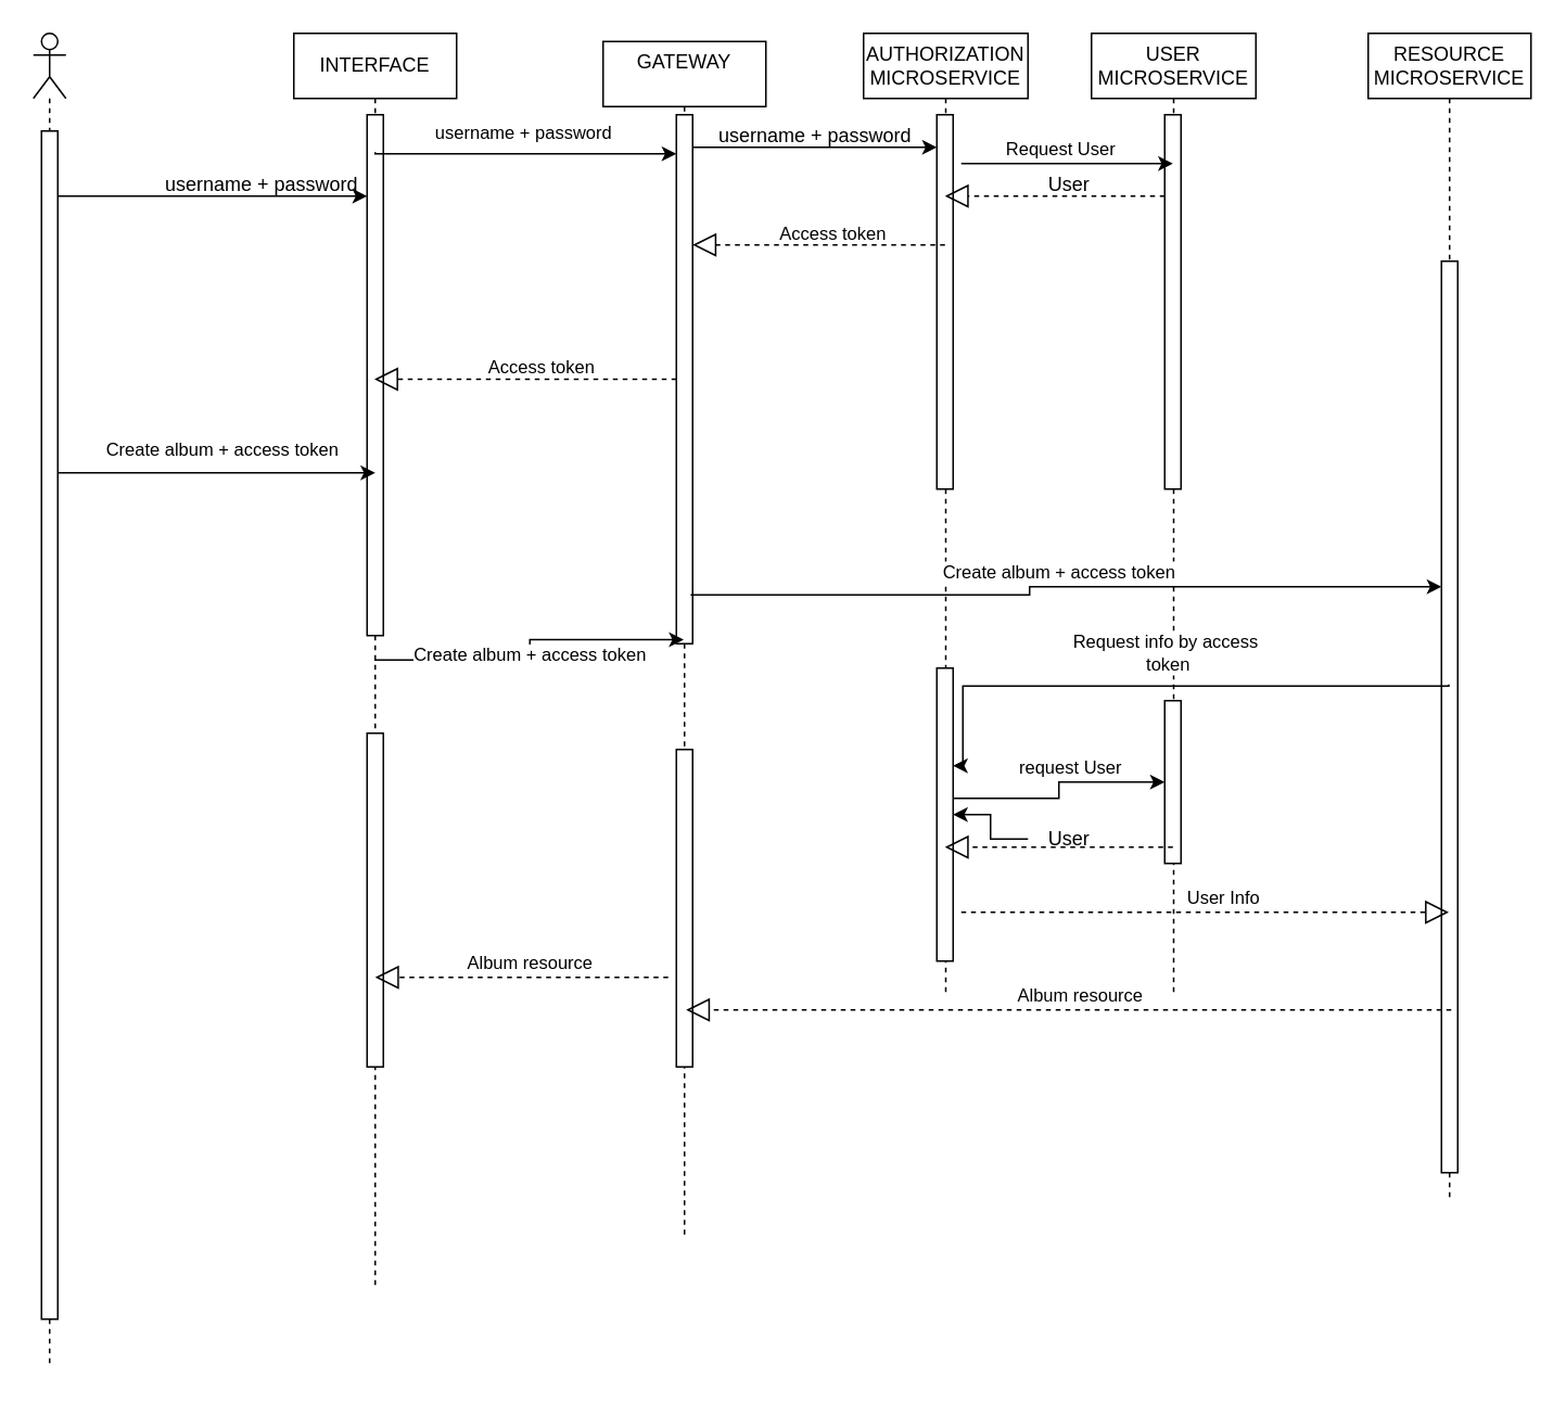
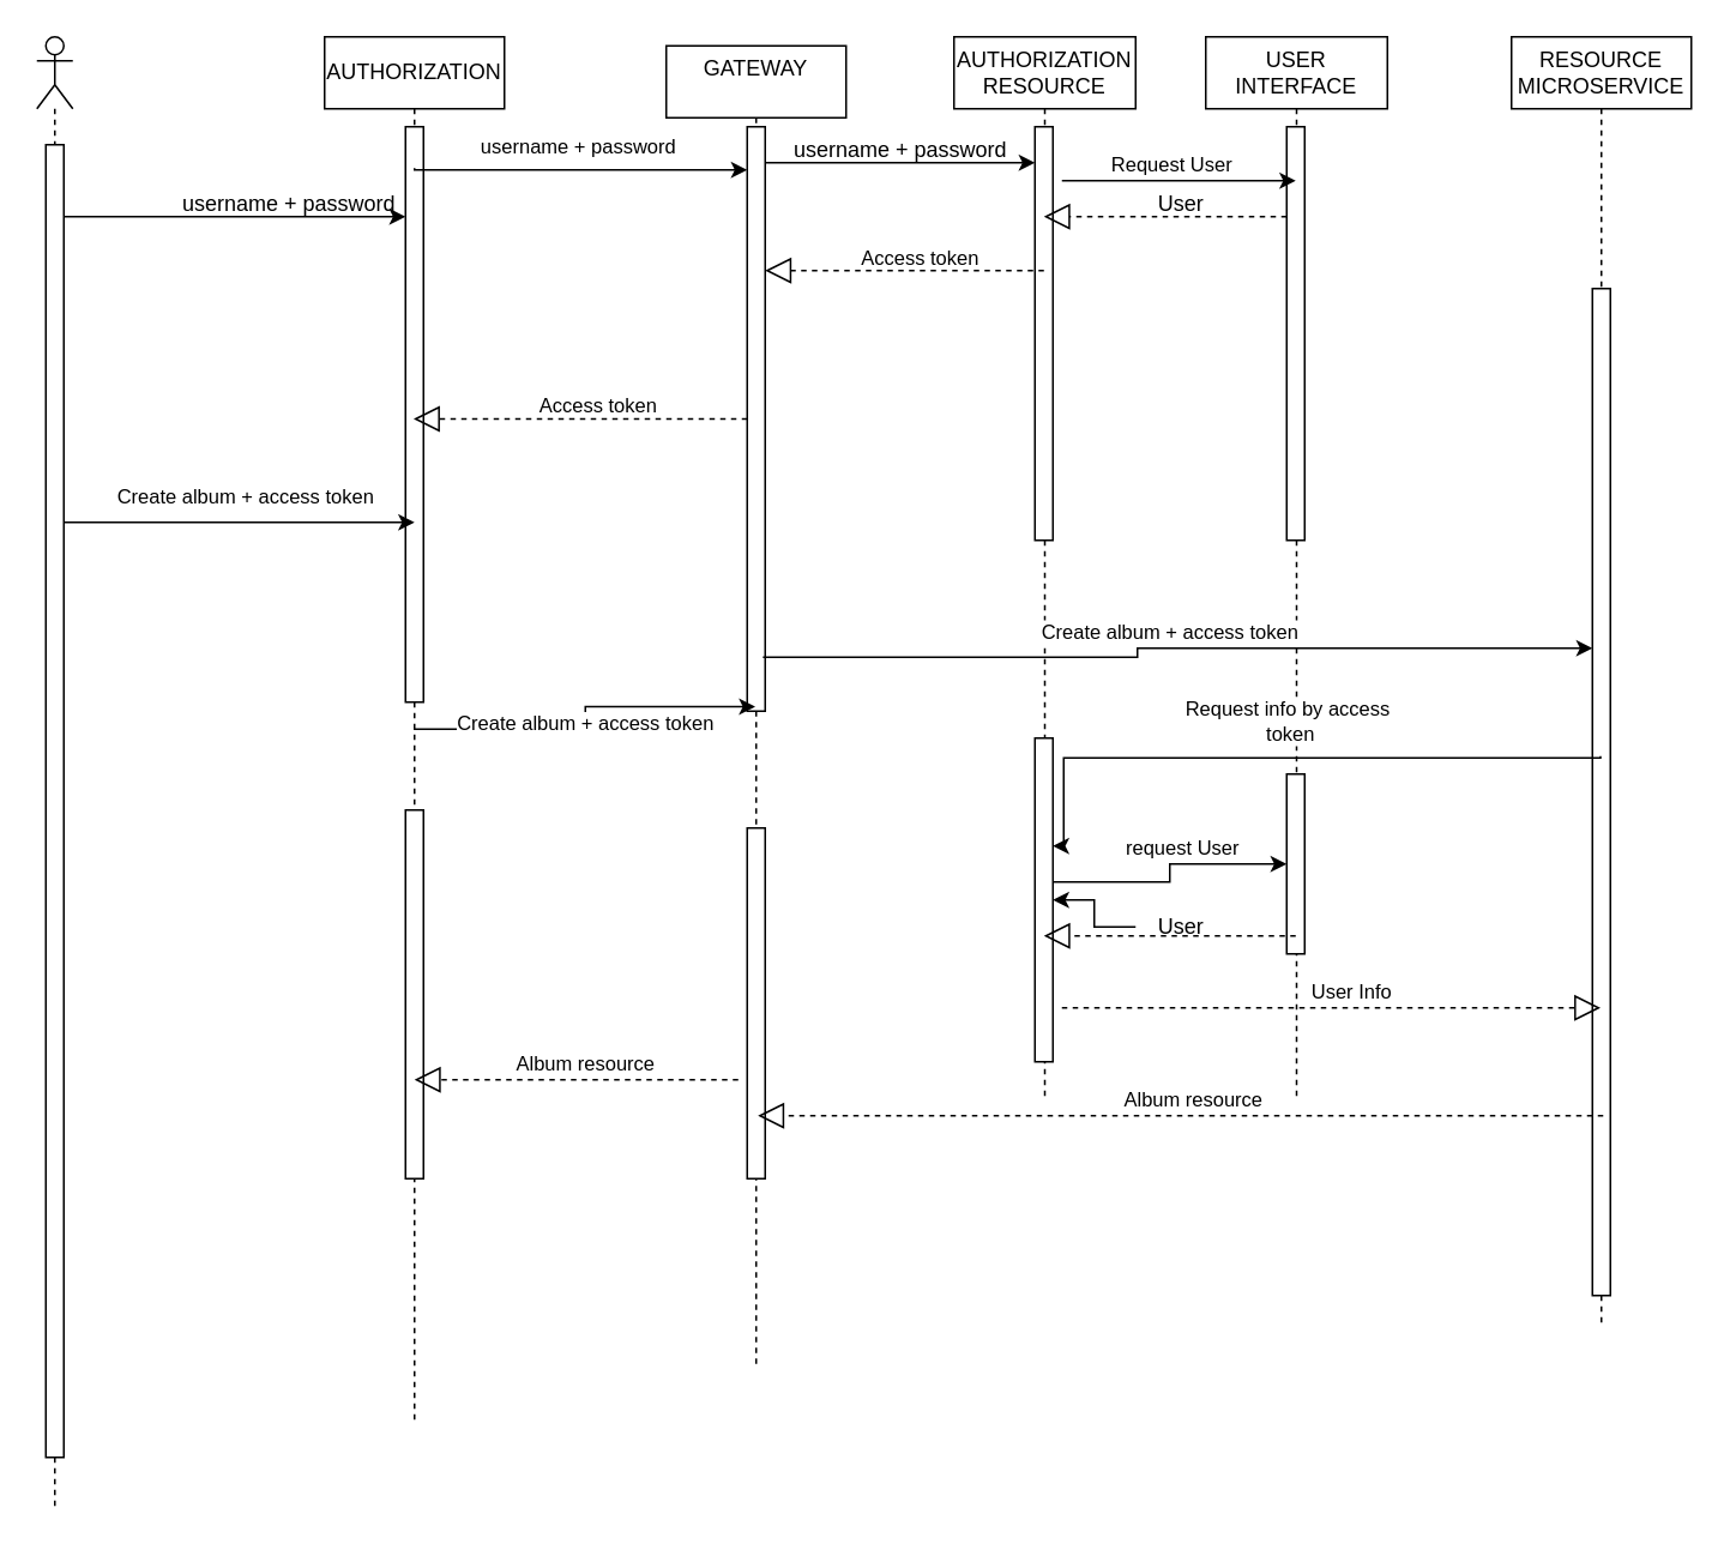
  <mxCell id="0" />
  <mxCell id="1" parent="0" />
- <mxCell id="2" value="INTERFACE" style="shape=umlLifeline;perimeter=lifelinePerimeter;whiteSpace=wrap;html=1;container=1;dropTarget=0;collapsible=0;recursiveResize=0;outlineConnect=0;portConstraint=eastwest;newEdgeStyle={&quot;curved&quot;:0,&quot;rounded&quot;:0};size=40;" vertex="1" parent="1"><mxGeometry x="180" y="20" width="100" height="770" as="geometry" /></mxCell>
+ <mxCell id="2" value="AUTHORIZATION" style="shape=umlLifeline;perimeter=lifelinePerimeter;whiteSpace=wrap;html=1;container=1;dropTarget=0;collapsible=0;recursiveResize=0;outlineConnect=0;portConstraint=eastwest;newEdgeStyle={&quot;curved&quot;:0,&quot;rounded&quot;:0};size=40;" vertex="1" parent="1"><mxGeometry x="180" y="20" width="100" height="770" as="geometry" /></mxCell>
  <mxCell id="3" value="" style="html=1;points=[[0,0,0,0,5],[0,1,0,0,-5],[1,0,0,0,5],[1,1,0,0,-5]];perimeter=orthogonalPerimeter;outlineConnect=0;targetShapes=umlLifeline;portConstraint=eastwest;newEdgeStyle={&quot;curved&quot;:0,&quot;rounded&quot;:0};" vertex="1" parent="2"><mxGeometry x="45" y="50" width="10" height="320" as="geometry" /></mxCell>
  <mxCell id="4" value="" style="html=1;points=[[0,0,0,0,5],[0,1,0,0,-5],[1,0,0,0,5],[1,1,0,0,-5]];perimeter=orthogonalPerimeter;outlineConnect=0;targetShapes=umlLifeline;portConstraint=eastwest;newEdgeStyle={&quot;curved&quot;:0,&quot;rounded&quot;:0};" vertex="1" parent="2"><mxGeometry x="45" y="430" width="10" height="205" as="geometry" /></mxCell>
  <mxCell id="5" value="" style="shape=umlLifeline;perimeter=lifelinePerimeter;whiteSpace=wrap;html=1;container=1;dropTarget=0;collapsible=0;recursiveResize=0;outlineConnect=0;portConstraint=eastwest;newEdgeStyle={&quot;curved&quot;:0,&quot;rounded&quot;:0};participant=umlActor;" vertex="1" parent="1"><mxGeometry x="20" y="20" width="20" height="820" as="geometry" /></mxCell>
  <mxCell id="6" value="" style="html=1;points=[[0,0,0,0,5],[0,1,0,0,-5],[1,0,0,0,5],[1,1,0,0,-5]];perimeter=orthogonalPerimeter;outlineConnect=0;targetShapes=umlLifeline;portConstraint=eastwest;newEdgeStyle={&quot;curved&quot;:0,&quot;rounded&quot;:0};" vertex="1" parent="5"><mxGeometry x="5" y="60" width="10" height="730" as="geometry" /></mxCell>
  <mxCell id="7" value="&lt;div&gt;GATEWAY&lt;/div&gt;&lt;div&gt;&lt;br&gt;&lt;/div&gt;" style="shape=umlLifeline;perimeter=lifelinePerimeter;whiteSpace=wrap;html=1;container=1;dropTarget=0;collapsible=0;recursiveResize=0;outlineConnect=0;portConstraint=eastwest;newEdgeStyle={&quot;curved&quot;:0,&quot;rounded&quot;:0};size=40;" vertex="1" parent="1"><mxGeometry x="370" y="25" width="100" height="735" as="geometry" /></mxCell>
  <mxCell id="8" value="" style="html=1;points=[[0,0,0,0,5],[0,1,0,0,-5],[1,0,0,0,5],[1,1,0,0,-5]];perimeter=orthogonalPerimeter;outlineConnect=0;targetShapes=umlLifeline;portConstraint=eastwest;newEdgeStyle={&quot;curved&quot;:0,&quot;rounded&quot;:0};" vertex="1" parent="7"><mxGeometry x="45" y="45" width="10" height="325" as="geometry" /></mxCell>
  <mxCell id="9" value="" style="html=1;points=[[0,0,0,0,5],[0,1,0,0,-5],[1,0,0,0,5],[1,1,0,0,-5]];perimeter=orthogonalPerimeter;outlineConnect=0;targetShapes=umlLifeline;portConstraint=eastwest;newEdgeStyle={&quot;curved&quot;:0,&quot;rounded&quot;:0};" vertex="1" parent="7"><mxGeometry x="45" y="435" width="10" height="195" as="geometry" /></mxCell>
- <mxCell id="10" value="&lt;div&gt;AUTHORIZATION&lt;/div&gt;&lt;div&gt;MICROSERVICE&lt;/div&gt;" style="shape=umlLifeline;perimeter=lifelinePerimeter;whiteSpace=wrap;html=1;container=1;dropTarget=0;collapsible=0;recursiveResize=0;outlineConnect=0;portConstraint=eastwest;newEdgeStyle={&quot;curved&quot;:0,&quot;rounded&quot;:0};size=40;" vertex="1" parent="1"><mxGeometry x="530" y="20" width="101" height="590" as="geometry" /></mxCell>
+ <mxCell id="10" value="&lt;div&gt;AUTHORIZATION&lt;/div&gt;&lt;div&gt;RESOURCE&lt;/div&gt;" style="shape=umlLifeline;perimeter=lifelinePerimeter;whiteSpace=wrap;html=1;container=1;dropTarget=0;collapsible=0;recursiveResize=0;outlineConnect=0;portConstraint=eastwest;newEdgeStyle={&quot;curved&quot;:0,&quot;rounded&quot;:0};size=40;" vertex="1" parent="1"><mxGeometry x="530" y="20" width="101" height="590" as="geometry" /></mxCell>
  <mxCell id="11" value="" style="html=1;points=[[0,0,0,0,5],[0,1,0,0,-5],[1,0,0,0,5],[1,1,0,0,-5]];perimeter=orthogonalPerimeter;outlineConnect=0;targetShapes=umlLifeline;portConstraint=eastwest;newEdgeStyle={&quot;curved&quot;:0,&quot;rounded&quot;:0};" vertex="1" parent="10"><mxGeometry x="45" y="50" width="10" height="230" as="geometry" /></mxCell>
  <mxCell id="12" value="" style="html=1;points=[[0,0,0,0,5],[0,1,0,0,-5],[1,0,0,0,5],[1,1,0,0,-5]];perimeter=orthogonalPerimeter;outlineConnect=0;targetShapes=umlLifeline;portConstraint=eastwest;newEdgeStyle={&quot;curved&quot;:0,&quot;rounded&quot;:0};" vertex="1" parent="10"><mxGeometry x="45" y="390" width="10" height="180" as="geometry" /></mxCell>
  <mxCell id="13" value="&lt;div&gt;RESOURCE&lt;/div&gt;&lt;div&gt;MICROSERVICE&lt;br&gt;&lt;/div&gt;" style="shape=umlLifeline;perimeter=lifelinePerimeter;whiteSpace=wrap;html=1;container=1;dropTarget=0;collapsible=0;recursiveResize=0;outlineConnect=0;portConstraint=eastwest;newEdgeStyle={&quot;curved&quot;:0,&quot;rounded&quot;:0};size=40;" vertex="1" parent="1"><mxGeometry x="840" y="20" width="100" height="715" as="geometry" /></mxCell>
  <mxCell id="14" value="" style="html=1;points=[[0,0,0,0,5],[0,1,0,0,-5],[1,0,0,0,5],[1,1,0,0,-5]];perimeter=orthogonalPerimeter;outlineConnect=0;targetShapes=umlLifeline;portConstraint=eastwest;newEdgeStyle={&quot;curved&quot;:0,&quot;rounded&quot;:0};" vertex="1" parent="13"><mxGeometry x="45" y="140" width="10" height="560" as="geometry" /></mxCell>
  <mxCell id="15" style="edgeStyle=orthogonalEdgeStyle;rounded=0;orthogonalLoop=1;jettySize=auto;html=1;curved=0;" edge="1" parent="1" source="6" target="3"><mxGeometry relative="1" as="geometry"><mxPoint x="170" y="280" as="targetPoint" /><Array as="points"><mxPoint x="170" y="120" /><mxPoint x="170" y="120" /></Array></mxGeometry></mxCell>
  <mxCell id="16" value="username + password" style="text;html=1;align=center;verticalAlign=middle;resizable=0;points=[];autosize=1;strokeColor=none;fillColor=none;" vertex="1" parent="1"><mxGeometry x="90" y="98" width="140" height="30" as="geometry" /></mxCell>
  <mxCell id="17" style="edgeStyle=orthogonalEdgeStyle;rounded=0;orthogonalLoop=1;jettySize=auto;html=1;curved=0;" edge="1" parent="1" target="8"><mxGeometry relative="1" as="geometry"><mxPoint x="230" y="93" as="sourcePoint" /><mxPoint x="410" y="98" as="targetPoint" /><Array as="points"><mxPoint x="230" y="94" /></Array></mxGeometry></mxCell>
  <mxCell id="18" value="username + password" style="edgeLabel;html=1;align=center;verticalAlign=middle;resizable=0;points=[];" vertex="1" connectable="0" parent="17"><mxGeometry x="0.075" y="-2" relative="1" as="geometry"><mxPoint x="-9" y="-16" as="offset" /></mxGeometry></mxCell>
  <mxCell id="19" value="" style="edgeStyle=none;orthogonalLoop=1;jettySize=auto;html=1;rounded=0;" edge="1" parent="1" source="8" target="11"><mxGeometry width="100" relative="1" as="geometry"><mxPoint x="380" y="110" as="sourcePoint" /><mxPoint x="480" y="110" as="targetPoint" /><Array as="points"><mxPoint x="510" y="90" /></Array></mxGeometry></mxCell>
  <mxCell id="20" value="username + password" style="text;html=1;align=center;verticalAlign=middle;resizable=0;points=[];autosize=1;strokeColor=none;fillColor=none;" vertex="1" parent="1"><mxGeometry x="430" y="68" width="140" height="30" as="geometry" /></mxCell>
- <mxCell id="21" value="USER MICROSERVICE" style="shape=umlLifeline;perimeter=lifelinePerimeter;whiteSpace=wrap;html=1;container=1;dropTarget=0;collapsible=0;recursiveResize=0;outlineConnect=0;portConstraint=eastwest;newEdgeStyle={&quot;curved&quot;:0,&quot;rounded&quot;:0};size=40;" vertex="1" parent="1"><mxGeometry x="670" y="20" width="101" height="590" as="geometry" /></mxCell>
+ <mxCell id="21" value="USER INTERFACE" style="shape=umlLifeline;perimeter=lifelinePerimeter;whiteSpace=wrap;html=1;container=1;dropTarget=0;collapsible=0;recursiveResize=0;outlineConnect=0;portConstraint=eastwest;newEdgeStyle={&quot;curved&quot;:0,&quot;rounded&quot;:0};size=40;" vertex="1" parent="1"><mxGeometry x="670" y="20" width="101" height="590" as="geometry" /></mxCell>
  <mxCell id="22" value="" style="html=1;points=[[0,0,0,0,5],[0,1,0,0,-5],[1,0,0,0,5],[1,1,0,0,-5]];perimeter=orthogonalPerimeter;outlineConnect=0;targetShapes=umlLifeline;portConstraint=eastwest;newEdgeStyle={&quot;curved&quot;:0,&quot;rounded&quot;:0};" vertex="1" parent="21"><mxGeometry x="45" y="50" width="10" height="230" as="geometry" /></mxCell>
  <mxCell id="23" value="" style="html=1;points=[[0,0,0,0,5],[0,1,0,0,-5],[1,0,0,0,5],[1,1,0,0,-5]];perimeter=orthogonalPerimeter;outlineConnect=0;targetShapes=umlLifeline;portConstraint=eastwest;newEdgeStyle={&quot;curved&quot;:0,&quot;rounded&quot;:0};" vertex="1" parent="21"><mxGeometry x="45" y="410" width="10" height="100" as="geometry" /></mxCell>
  <mxCell id="24" value="" style="edgeStyle=none;orthogonalLoop=1;jettySize=auto;html=1;rounded=0;" edge="1" parent="1"><mxGeometry width="100" relative="1" as="geometry"><mxPoint x="590" y="100" as="sourcePoint" /><mxPoint x="720" y="100" as="targetPoint" /><Array as="points" /></mxGeometry></mxCell>
  <mxCell id="25" value="Request User" style="edgeLabel;html=1;align=center;verticalAlign=middle;resizable=0;points=[];" vertex="1" connectable="0" parent="24"><mxGeometry x="-0.385" relative="1" as="geometry"><mxPoint x="20" y="-10" as="offset" /></mxGeometry></mxCell>
  <mxCell id="26" value="" style="endArrow=block;dashed=1;endFill=0;endSize=12;html=1;rounded=0;" edge="1" parent="1" source="22" target="10"><mxGeometry width="160" relative="1" as="geometry"><mxPoint x="710" y="150" as="sourcePoint" /><mxPoint x="870" y="150" as="targetPoint" /><Array as="points"><mxPoint x="680" y="120" /></Array></mxGeometry></mxCell>
  <mxCell id="27" value="&lt;div&gt;User&lt;/div&gt;" style="text;html=1;align=center;verticalAlign=middle;resizable=0;points=[];autosize=1;strokeColor=none;fillColor=none;" vertex="1" parent="1"><mxGeometry x="631" y="98" width="50" height="30" as="geometry" /></mxCell>
  <mxCell id="28" value="" style="endArrow=block;dashed=1;endFill=0;endSize=12;html=1;rounded=0;" edge="1" parent="1" target="8"><mxGeometry width="160" relative="1" as="geometry"><mxPoint x="580" y="150" as="sourcePoint" /><mxPoint x="450" y="150" as="targetPoint" /></mxGeometry></mxCell>
  <mxCell id="29" value="Text" style="edgeLabel;html=1;align=center;verticalAlign=middle;resizable=0;points=[];" vertex="1" connectable="0" parent="28"><mxGeometry x="-0.084" y="-9" relative="1" as="geometry"><mxPoint as="offset" /></mxGeometry></mxCell>
  <mxCell id="30" value="Access token" style="edgeLabel;html=1;align=center;verticalAlign=middle;resizable=0;points=[];" vertex="1" connectable="0" parent="28"><mxGeometry x="-0.097" y="-8" relative="1" as="geometry"><mxPoint as="offset" /></mxGeometry></mxCell>
  <mxCell id="31" value="" style="endArrow=block;dashed=1;endFill=0;endSize=12;html=1;rounded=0;" edge="1" parent="1" source="8" target="2"><mxGeometry width="160" relative="1" as="geometry"><mxPoint x="425" y="158" as="sourcePoint" /><mxPoint x="270" y="158" as="targetPoint" /></mxGeometry></mxCell>
  <mxCell id="32" value="Text" style="edgeLabel;html=1;align=center;verticalAlign=middle;resizable=0;points=[];" vertex="1" connectable="0" parent="31"><mxGeometry x="-0.084" y="-9" relative="1" as="geometry"><mxPoint as="offset" /></mxGeometry></mxCell>
  <mxCell id="33" value="Access token" style="edgeLabel;html=1;align=center;verticalAlign=middle;resizable=0;points=[];" vertex="1" connectable="0" parent="31"><mxGeometry x="-0.097" y="-8" relative="1" as="geometry"><mxPoint as="offset" /></mxGeometry></mxCell>
  <mxCell id="34" style="edgeStyle=orthogonalEdgeStyle;rounded=0;orthogonalLoop=1;jettySize=auto;html=1;curved=0;" edge="1" parent="1"><mxGeometry relative="1" as="geometry"><mxPoint x="35.5" y="290" as="sourcePoint" /><mxPoint x="230" y="290" as="targetPoint" /><Array as="points"><mxPoint x="50.5" y="290" /><mxPoint x="50.5" y="290" /></Array></mxGeometry></mxCell>
  <mxCell id="35" value="Create album + access token" style="edgeLabel;html=1;align=center;verticalAlign=middle;resizable=0;points=[];" vertex="1" connectable="0" parent="34"><mxGeometry x="0.356" relative="1" as="geometry"><mxPoint x="-32" y="-15" as="offset" /></mxGeometry></mxCell>
  <mxCell id="36" style="edgeStyle=orthogonalEdgeStyle;rounded=0;orthogonalLoop=1;jettySize=auto;html=1;curved=0;" edge="1" parent="1" source="2" target="7"><mxGeometry relative="1" as="geometry" /></mxCell>
  <mxCell id="37" value="&lt;div&gt;Create album + access token &lt;/div&gt;" style="edgeLabel;html=1;align=center;verticalAlign=middle;resizable=0;points=[];" vertex="1" connectable="0" parent="36"><mxGeometry x="-0.025" y="1" relative="1" as="geometry"><mxPoint as="offset" /></mxGeometry></mxCell>
  <mxCell id="38" style="edgeStyle=orthogonalEdgeStyle;rounded=0;orthogonalLoop=1;jettySize=auto;html=1;curved=0;" edge="1" parent="1" target="14"><mxGeometry relative="1" as="geometry"><mxPoint x="423.75" y="365" as="sourcePoint" /><mxPoint x="888.25" y="300" as="targetPoint" /><Array as="points"><mxPoint x="632" y="365" /><mxPoint x="632" y="360" /></Array></mxGeometry></mxCell>
  <mxCell id="39" value="&lt;div&gt;Create album + access token &lt;/div&gt;" style="edgeLabel;html=1;align=center;verticalAlign=middle;resizable=0;points=[];" vertex="1" connectable="0" parent="38"><mxGeometry x="-0.18" y="3" relative="1" as="geometry"><mxPoint x="35" y="-12" as="offset" /></mxGeometry></mxCell>
  <mxCell id="40" style="edgeStyle=orthogonalEdgeStyle;rounded=0;orthogonalLoop=1;jettySize=auto;html=1;curved=0;" edge="1" parent="1" target="12"><mxGeometry relative="1" as="geometry"><mxPoint x="590" y="470" as="targetPoint" /><mxPoint x="889.5" y="420" as="sourcePoint" /><Array as="points"><mxPoint x="890" y="421" /><mxPoint x="591" y="421" /><mxPoint x="591" y="470" /></Array></mxGeometry></mxCell>
  <mxCell id="41" value="&lt;div&gt;Request info by access&amp;nbsp;&lt;/div&gt;&lt;div&gt;token&lt;/div&gt;" style="edgeLabel;html=1;align=center;verticalAlign=middle;resizable=0;points=[];" vertex="1" connectable="0" parent="40"><mxGeometry x="0.036" y="3" relative="1" as="geometry"><mxPoint x="10" y="-24" as="offset" /></mxGeometry></mxCell>
  <mxCell id="42" style="edgeStyle=orthogonalEdgeStyle;rounded=0;orthogonalLoop=1;jettySize=auto;html=1;curved=0;" edge="1" parent="1" source="12" target="23"><mxGeometry relative="1" as="geometry"><Array as="points"><mxPoint x="650" y="490" /><mxPoint x="650" y="480" /></Array></mxGeometry></mxCell>
  <mxCell id="43" value="request User" style="edgeLabel;html=1;align=center;verticalAlign=middle;resizable=0;points=[];" vertex="1" connectable="0" parent="42"><mxGeometry x="0.1" relative="1" as="geometry"><mxPoint x="4" y="-10" as="offset" /></mxGeometry></mxCell>
  <mxCell id="44" value="" style="endArrow=block;dashed=1;endFill=0;endSize=12;html=1;rounded=0;" edge="1" parent="1" target="10"><mxGeometry width="160" relative="1" as="geometry"><mxPoint x="720" y="520" as="sourcePoint" /><mxPoint x="880" y="520" as="targetPoint" /></mxGeometry></mxCell>
  <mxCell id="45" value="" style="edgeStyle=orthogonalEdgeStyle;rounded=0;orthogonalLoop=1;jettySize=auto;html=1;" edge="1" parent="1" source="46" target="12"><mxGeometry relative="1" as="geometry" /></mxCell>
  <mxCell id="46" value="&lt;div&gt;User&lt;/div&gt;" style="text;html=1;align=center;verticalAlign=middle;resizable=0;points=[];autosize=1;strokeColor=none;fillColor=none;" vertex="1" parent="1"><mxGeometry x="631" y="500" width="50" height="30" as="geometry" /></mxCell>
  <mxCell id="47" value="" style="endArrow=block;dashed=1;endFill=0;endSize=12;html=1;rounded=0;" edge="1" parent="1"><mxGeometry width="160" relative="1" as="geometry"><mxPoint x="590" y="560" as="sourcePoint" /><mxPoint x="889.5" y="560" as="targetPoint" /></mxGeometry></mxCell>
  <mxCell id="48" value="User Info" style="edgeLabel;html=1;align=center;verticalAlign=middle;resizable=0;points=[];" vertex="1" connectable="0" parent="47"><mxGeometry x="-0.579" y="2" relative="1" as="geometry"><mxPoint x="97" y="-8" as="offset" /></mxGeometry></mxCell>
  <mxCell id="49" value="" style="endArrow=block;dashed=1;endFill=0;endSize=12;html=1;rounded=0;" edge="1" parent="1"><mxGeometry width="160" relative="1" as="geometry"><mxPoint x="891" y="620" as="sourcePoint" /><mxPoint x="421" y="620" as="targetPoint" /><Array as="points"><mxPoint x="501.5" y="620" /></Array></mxGeometry></mxCell>
  <mxCell id="50" value="Album resource" style="edgeLabel;html=1;align=center;verticalAlign=middle;resizable=0;points=[];" vertex="1" connectable="0" parent="49"><mxGeometry x="-0.018" y="1" relative="1" as="geometry"><mxPoint x="2" y="-11" as="offset" /></mxGeometry></mxCell>
  <mxCell id="51" value="" style="endArrow=block;dashed=1;endFill=0;endSize=12;html=1;rounded=0;" edge="1" parent="1"><mxGeometry width="160" relative="1" as="geometry"><mxPoint x="410" y="600" as="sourcePoint" /><mxPoint x="230" y="600" as="targetPoint" /></mxGeometry></mxCell>
  <mxCell id="52" value="Album resource" style="edgeLabel;html=1;align=center;verticalAlign=middle;resizable=0;points=[];" vertex="1" connectable="0" parent="51"><mxGeometry x="-0.018" y="1" relative="1" as="geometry"><mxPoint x="2" y="-11" as="offset" /></mxGeometry></mxCell>
